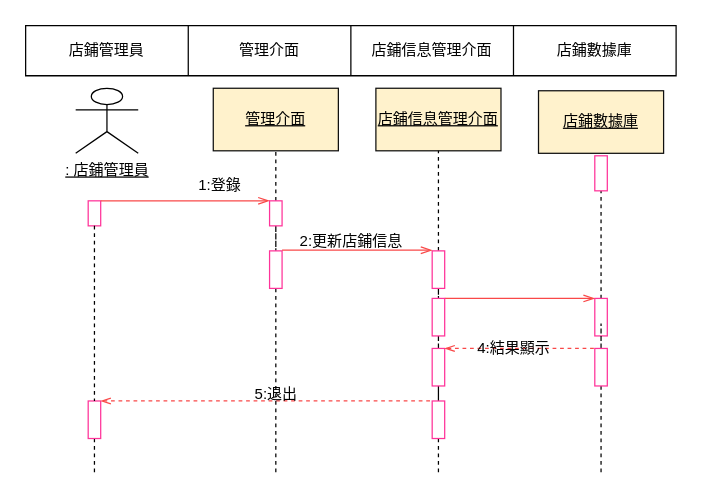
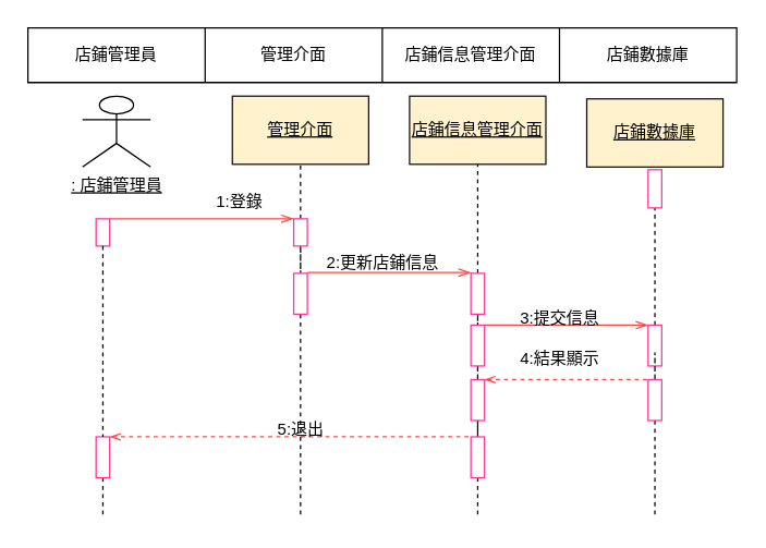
  <mxCell id="0" />
  <mxCell id="1" parent="0" />
  <mxCell id="2" value="&lt;u&gt;: 店鋪管理員&lt;/u&gt;" style="shape=umlActor;verticalLabelPosition=bottom;verticalAlign=top;html=1;outlineConnect=0;" parent="1" vertex="1"><mxGeometry x="60" y="70" width="50" height="52" as="geometry" /></mxCell>
  <mxCell id="3" value="&lt;u&gt;店鋪數據庫&lt;/u&gt;" style="rounded=0;whiteSpace=wrap;html=1;fillColor=#fff2cc;strokeColor=#10100f;" parent="1" vertex="1"><mxGeometry x="430" y="72" width="100" height="50" as="geometry" /></mxCell>
  <mxCell id="4" value="&lt;u&gt;店鋪信息管理介面&lt;/u&gt;" style="rounded=0;whiteSpace=wrap;html=1;fillColor=#fff2cc;strokeColor=#10100f;" parent="1" vertex="1"><mxGeometry x="300" y="70" width="100" height="50" as="geometry" /></mxCell>
  <mxCell id="5" value="&lt;u&gt;管理介面&lt;/u&gt;" style="rounded=0;whiteSpace=wrap;html=1;fillColor=#fff2cc;strokeColor=#10100f;" parent="1" vertex="1"><mxGeometry x="170" y="70" width="100" height="50" as="geometry" /></mxCell>
  <mxCell id="6" value="" style="rounded=0;whiteSpace=wrap;html=1;strokeColor=#FF3399;" parent="1" vertex="1"><mxGeometry x="70" y="160" width="10" height="20" as="geometry" /></mxCell>
  <mxCell id="7" style="edgeStyle=orthogonalEdgeStyle;rounded=0;orthogonalLoop=1;jettySize=auto;html=1;exitX=0.5;exitY=1;exitDx=0;exitDy=0;endArrow=none;endFill=0;dashed=1;" parent="1" source="8" edge="1"><mxGeometry relative="1" as="geometry"><mxPoint x="75" y="380" as="targetPoint" /></mxGeometry></mxCell>
  <mxCell id="8" value="" style="rounded=0;whiteSpace=wrap;html=1;strokeColor=#FF3399;" parent="1" vertex="1"><mxGeometry x="70" y="320" width="10" height="30" as="geometry" /></mxCell>
  <mxCell id="9" style="edgeStyle=orthogonalEdgeStyle;rounded=0;orthogonalLoop=1;jettySize=auto;html=1;exitX=0.5;exitY=1;exitDx=0;exitDy=0;entryX=0.5;entryY=0;entryDx=0;entryDy=0;dashed=1;endArrow=none;endFill=0;" parent="1" source="6" target="8" edge="1"><mxGeometry relative="1" as="geometry"><mxPoint x="75" y="270" as="sourcePoint" /></mxGeometry></mxCell>
  <mxCell id="10" style="edgeStyle=orthogonalEdgeStyle;rounded=0;orthogonalLoop=1;jettySize=auto;html=1;exitX=0.5;exitY=0;exitDx=0;exitDy=0;entryX=0.5;entryY=1;entryDx=0;entryDy=0;dashed=1;endArrow=none;endFill=0;" parent="1" source="12" target="5" edge="1"><mxGeometry relative="1" as="geometry"><Array as="points"><mxPoint x="220" y="160" /></Array></mxGeometry></mxCell>
  <mxCell id="11" style="edgeStyle=orthogonalEdgeStyle;rounded=0;orthogonalLoop=1;jettySize=auto;html=1;entryX=0.5;entryY=0;entryDx=0;entryDy=0;endArrow=none;endFill=0;dashed=1;" parent="1" source="12" target="33" edge="1"><mxGeometry relative="1" as="geometry" /></mxCell>
  <mxCell id="12" value="" style="rounded=0;whiteSpace=wrap;html=1;strokeColor=#FF3399;labelBackgroundColor=default;" parent="1" vertex="1"><mxGeometry x="215" y="160" width="10" height="20" as="geometry" /></mxCell>
  <mxCell id="13" style="edgeStyle=orthogonalEdgeStyle;rounded=0;orthogonalLoop=1;jettySize=auto;html=1;exitX=0.5;exitY=0;exitDx=0;exitDy=0;entryX=0.5;entryY=1;entryDx=0;entryDy=0;dashed=1;endArrow=none;endFill=0;" parent="1" source="15" target="4" edge="1"><mxGeometry relative="1" as="geometry" /></mxCell>
  <mxCell id="14" style="edgeStyle=orthogonalEdgeStyle;rounded=0;orthogonalLoop=1;jettySize=auto;html=1;entryX=0.5;entryY=0;entryDx=0;entryDy=0;endArrow=none;endFill=0;dashed=1;" parent="1" source="15" target="36" edge="1"><mxGeometry relative="1" as="geometry" /></mxCell>
  <mxCell id="15" value="" style="rounded=0;whiteSpace=wrap;html=1;strokeColor=#FF3399;labelBackgroundColor=default;" parent="1" vertex="1"><mxGeometry x="345" y="200" width="10" height="30" as="geometry" /></mxCell>
  <mxCell id="16" style="edgeStyle=orthogonalEdgeStyle;rounded=0;orthogonalLoop=1;jettySize=auto;html=1;endArrow=none;endFill=0;dashed=1;" parent="1" source="18" edge="1"><mxGeometry relative="1" as="geometry"><mxPoint x="350" y="380" as="targetPoint" /></mxGeometry></mxCell>
  <mxCell id="17" value="" style="edgeStyle=orthogonalEdgeStyle;rounded=0;orthogonalLoop=1;jettySize=auto;html=1;endArrow=none;endFill=0;dashed=1;" parent="1" source="18" target="37" edge="1"><mxGeometry relative="1" as="geometry" /></mxCell>
  <mxCell id="18" value="" style="rounded=0;whiteSpace=wrap;html=1;strokeColor=#FF3399;labelBackgroundColor=default;" parent="1" vertex="1"><mxGeometry x="345" y="320" width="10" height="30" as="geometry" /></mxCell>
  <mxCell id="19" value="" style="edgeStyle=orthogonalEdgeStyle;rounded=0;orthogonalLoop=1;jettySize=auto;html=1;endArrow=none;endFill=0;dashed=1;exitX=0.5;exitY=0;exitDx=0;exitDy=0;entryX=0.5;entryY=1;entryDx=0;entryDy=0;" parent="1" source="21" target="25" edge="1"><mxGeometry relative="1" as="geometry"><mxPoint x="440.029" y="230" as="sourcePoint" /><mxPoint x="440" y="160" as="targetPoint" /><Array as="points"><mxPoint x="480" y="170" /><mxPoint x="480" y="170" /></Array></mxGeometry></mxCell>
  <mxCell id="20" value="" style="edgeStyle=orthogonalEdgeStyle;rounded=0;orthogonalLoop=1;jettySize=auto;html=1;dashed=1;endArrow=none;endFill=0;" parent="1" source="45" edge="1"><mxGeometry relative="1" as="geometry"><mxPoint x="480" y="380" as="targetPoint" /><Array as="points"><mxPoint x="480" y="380" /></Array></mxGeometry></mxCell>
  <mxCell id="21" value="" style="rounded=0;whiteSpace=wrap;html=1;strokeColor=#FF3399;labelBackgroundColor=default;" parent="1" vertex="1"><mxGeometry x="475" y="238" width="10" height="30" as="geometry" /></mxCell>
  <mxCell id="22" value="" style="endArrow=openThin;endFill=0;endSize=7;html=1;rounded=0;edgeStyle=orthogonalEdgeStyle;entryX=0;entryY=0;entryDx=0;entryDy=0;strokeColor=#f94848;exitX=1;exitY=0;exitDx=0;exitDy=0;" parent="1" source="6" target="12" edge="1"><mxGeometry width="160" relative="1" as="geometry"><mxPoint x="215" y="200" as="sourcePoint" /><mxPoint x="325" y="200" as="targetPoint" /><Array as="points"><mxPoint x="140" y="160" /><mxPoint x="140" y="160" /></Array></mxGeometry></mxCell>
  <mxCell id="23" value="" style="endArrow=openThin;endFill=0;endSize=7;html=1;rounded=0;strokeColor=#f94848;exitX=1;exitY=0;exitDx=0;exitDy=0;entryX=0;entryY=0;entryDx=0;entryDy=0;" parent="1" source="36" target="21" edge="1"><mxGeometry width="160" relative="1" as="geometry"><mxPoint x="354" y="230" as="sourcePoint" /><mxPoint x="434" y="230" as="targetPoint" /><Array as="points" /></mxGeometry></mxCell>
  <mxCell id="24" value="" style="endArrow=none;endFill=0;endSize=7;html=1;rounded=0;strokeColor=#f94848;exitX=1;exitY=0;exitDx=0;exitDy=0;entryX=0;entryY=0;entryDx=0;entryDy=0;startArrow=openThin;startFill=0;dashed=1;" parent="1" source="8" target="18" edge="1"><mxGeometry width="160" relative="1" as="geometry"><mxPoint x="350" y="500" as="sourcePoint" /><mxPoint x="435" y="400" as="targetPoint" /></mxGeometry></mxCell>
  <mxCell id="25" value="" style="rounded=0;whiteSpace=wrap;html=1;strokeColor=#FF3399;labelBackgroundColor=default;" parent="1" vertex="1"><mxGeometry x="475" y="124" width="10" height="28" as="geometry" /></mxCell>
  <mxCell id="26" value="" style="shape=table;startSize=0;container=1;collapsible=0;childLayout=tableLayout;" parent="1" vertex="1"><mxGeometry width="520" height="40" as="geometry" x="20" y="20" /></mxCell>
  <mxCell id="27" value="" style="shape=tableRow;horizontal=0;startSize=0;swimlaneHead=0;swimlaneBody=0;strokeColor=inherit;top=0;left=0;bottom=0;right=0;collapsible=0;dropTarget=0;fillColor=none;points=[[0,0.5],[1,0.5]];portConstraint=eastwest;" parent="26" vertex="1"><mxGeometry width="520" height="40" as="geometry" /></mxCell>
  <mxCell id="28" value="店鋪管理員" style="shape=partialRectangle;html=1;whiteSpace=wrap;connectable=0;strokeColor=inherit;overflow=hidden;fillColor=none;top=0;left=0;bottom=0;right=0;pointerEvents=1;" parent="27" vertex="1"><mxGeometry width="130" height="40" as="geometry"><mxRectangle width="130" height="40" as="alternateBounds" /></mxGeometry></mxCell>
  <mxCell id="29" value="管理介面" style="shape=partialRectangle;html=1;whiteSpace=wrap;connectable=0;strokeColor=inherit;overflow=hidden;fillColor=none;top=0;left=0;bottom=0;right=0;pointerEvents=1;" parent="27" vertex="1"><mxGeometry x="130" width="130" height="40" as="geometry"><mxRectangle width="130" height="40" as="alternateBounds" /></mxGeometry></mxCell>
  <mxCell id="30" value="店鋪信息管理介面" style="shape=partialRectangle;html=1;whiteSpace=wrap;connectable=0;strokeColor=inherit;overflow=hidden;fillColor=none;top=0;left=0;bottom=0;right=0;pointerEvents=1;" parent="27" vertex="1"><mxGeometry x="260" width="130" height="40" as="geometry"><mxRectangle width="130" height="40" as="alternateBounds" /></mxGeometry></mxCell>
  <mxCell id="31" value="店鋪數據庫" style="shape=partialRectangle;html=1;whiteSpace=wrap;connectable=0;strokeColor=inherit;overflow=hidden;fillColor=none;top=0;left=0;bottom=0;right=0;pointerEvents=1;" parent="27" vertex="1"><mxGeometry x="390" width="130" height="40" as="geometry"><mxRectangle width="130" height="40" as="alternateBounds" /></mxGeometry></mxCell>
  <mxCell id="32" style="edgeStyle=orthogonalEdgeStyle;rounded=0;orthogonalLoop=1;jettySize=auto;html=1;endArrow=none;endFill=0;dashed=1;" parent="1" source="33" edge="1"><mxGeometry relative="1" as="geometry"><mxPoint x="220" y="380" as="targetPoint" /></mxGeometry></mxCell>
  <mxCell id="33" value="" style="rounded=0;whiteSpace=wrap;html=1;strokeColor=#FF3399;labelBackgroundColor=default;" parent="1" vertex="1"><mxGeometry x="215" y="200" width="10" height="30" as="geometry" /></mxCell>
  <mxCell id="34" value="" style="endArrow=openThin;endFill=0;endSize=7;html=1;rounded=0;edgeStyle=orthogonalEdgeStyle;strokeColor=#f94848;exitX=1;exitY=0;exitDx=0;exitDy=0;entryX=0;entryY=0;entryDx=0;entryDy=0;" parent="1" edge="1"><mxGeometry width="160" relative="1" as="geometry"><mxPoint x="225" y="199.5" as="sourcePoint" /><mxPoint x="345" y="199.5" as="targetPoint" /><Array as="points" /></mxGeometry></mxCell>
  <mxCell id="35" style="edgeStyle=orthogonalEdgeStyle;rounded=0;orthogonalLoop=1;jettySize=auto;html=1;endArrow=none;endFill=0;dashed=1;" parent="1" source="36" edge="1"><mxGeometry relative="1" as="geometry"><mxPoint x="350" y="260" as="targetPoint" /></mxGeometry></mxCell>
  <mxCell id="36" value="" style="rounded=0;whiteSpace=wrap;html=1;strokeColor=#FF3399;labelBackgroundColor=default;" parent="1" vertex="1"><mxGeometry x="345" y="238" width="10" height="30" as="geometry" /></mxCell>
  <mxCell id="37" value="" style="rounded=0;whiteSpace=wrap;html=1;strokeColor=#FF3399;labelBackgroundColor=default;" parent="1" vertex="1"><mxGeometry x="345" y="278" width="10" height="30" as="geometry" /></mxCell>
  <mxCell id="38" value="5:退出" style="text;html=1;align=center;verticalAlign=middle;resizable=0;points=[];autosize=1;strokeColor=none;fillColor=none;" parent="1" vertex="1"><mxGeometry x="190" y="300" width="60" height="30" as="geometry" /></mxCell>
  <mxCell id="39" value="" style="endArrow=none;endFill=0;endSize=7;html=1;rounded=0;strokeColor=#f94848;exitX=1;exitY=0;exitDx=0;exitDy=0;entryX=0;entryY=0;entryDx=0;entryDy=0;startArrow=openThin;startFill=0;dashed=1;" parent="1" source="37" target="45" edge="1"><mxGeometry width="160" relative="1" as="geometry"><mxPoint x="364" y="240" as="sourcePoint" /><mxPoint x="485" y="240" as="targetPoint" /><Array as="points" /></mxGeometry></mxCell>
- <mxCell id="40" value="4:結果顯示" style="text;html=1;align=center;verticalAlign=middle;resizable=0;points=[];autosize=1;strokeColor=none;fillColor=none;" parent="1" vertex="1"><mxGeometry x="370" y="263" width="80" height="30" as="geometry" /></mxCell>
+ <mxCell id="40" value="4:結果顯示" style="text;html=1;align=center;verticalAlign=middle;resizable=0;points=[];autosize=1;strokeColor=none;fillColor=none;" parent="1" vertex="1"><mxGeometry x="370" y="248" width="80" height="30" as="geometry" /></mxCell>
+ <mxCell id="41" value="3:提交信息" style="text;html=1;align=center;verticalAlign=middle;resizable=0;points=[];autosize=1;strokeColor=none;fillColor=none;" parent="1" vertex="1"><mxGeometry x="370" y="218" width="80" height="30" as="geometry" /></mxCell>
  <mxCell id="42" value="1:登錄" style="text;html=1;align=center;verticalAlign=middle;resizable=0;points=[];autosize=1;strokeColor=none;fillColor=none;" parent="1" vertex="1"><mxGeometry x="145" y="133" width="60" height="30" as="geometry" /></mxCell>
  <mxCell id="43" value="2:更新店鋪信息" style="text;html=1;align=center;verticalAlign=middle;resizable=0;points=[];autosize=1;strokeColor=none;fillColor=none;" parent="1" vertex="1"><mxGeometry x="225" y="178" width="110" height="30" as="geometry" /></mxCell>
  <mxCell id="44" value="" style="edgeStyle=orthogonalEdgeStyle;rounded=0;orthogonalLoop=1;jettySize=auto;html=1;dashed=1;endArrow=none;endFill=0;" parent="1" source="21" target="45" edge="1"><mxGeometry relative="1" as="geometry"><mxPoint x="480" y="260" as="sourcePoint" /><mxPoint x="480" y="370" as="targetPoint" /><Array as="points" /></mxGeometry></mxCell>
  <mxCell id="45" value="" style="rounded=0;whiteSpace=wrap;html=1;strokeColor=#FF3399;labelBackgroundColor=default;" parent="1" vertex="1"><mxGeometry x="475" y="278" width="10" height="30" as="geometry" /></mxCell>
